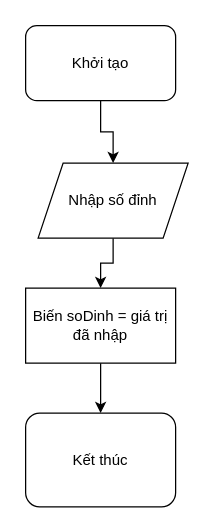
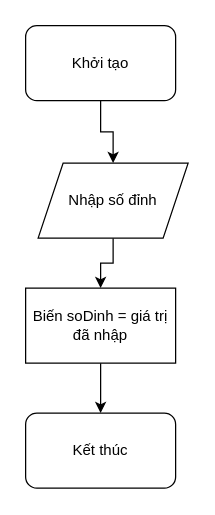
  <mxCell id="0" />
  <mxCell id="1" parent="0" />
  <mxCell id="2" style="edgeStyle=orthogonalEdgeStyle;rounded=0;orthogonalLoop=1;jettySize=auto;html=1;exitX=0.5;exitY=1;exitDx=0;exitDy=0;entryX=0.5;entryY=0;entryDx=0;entryDy=0;" parent="1" source="3" target="5" edge="1"><mxGeometry relative="1" as="geometry" /></mxCell>
  <mxCell id="3" value="Khởi tạo" style="rounded=1;whiteSpace=wrap;html=1;" parent="1" vertex="1"><mxGeometry x="20" y="20" width="120" height="60" as="geometry" /></mxCell>
  <mxCell id="4" value="" style="edgeStyle=orthogonalEdgeStyle;rounded=0;orthogonalLoop=1;jettySize=auto;html=1;" parent="1" source="5" target="8" edge="1"><mxGeometry relative="1" as="geometry" /></mxCell>
  <mxCell id="5" value="Nhập số đỉnh" style="shape=parallelogram;perimeter=parallelogramPerimeter;whiteSpace=wrap;html=1;fixedSize=1;" parent="1" vertex="1"><mxGeometry x="30" y="130" width="120" height="60" as="geometry" /></mxCell>
- <mxCell id="6" value="Kết thúc" style="rounded=1;whiteSpace=wrap;html=1;" parent="1" vertex="1"><mxGeometry x="20" y="330" width="120" height="75" as="geometry" /></mxCell>
+ <mxCell id="6" value="Kết thúc" style="rounded=1;whiteSpace=wrap;html=1;" parent="1" vertex="1"><mxGeometry x="20" y="330" width="120" height="60" as="geometry" /></mxCell>
  <mxCell id="7" value="" style="edgeStyle=orthogonalEdgeStyle;rounded=0;orthogonalLoop=1;jettySize=auto;html=1;" parent="1" source="8" target="6" edge="1"><mxGeometry relative="1" as="geometry" /></mxCell>
  <mxCell id="8" value="Biến soDinh = giá trị đã nhập" style="rounded=0;whiteSpace=wrap;html=1;" parent="1" vertex="1"><mxGeometry x="20" y="230" width="120" height="60" as="geometry" /></mxCell>
